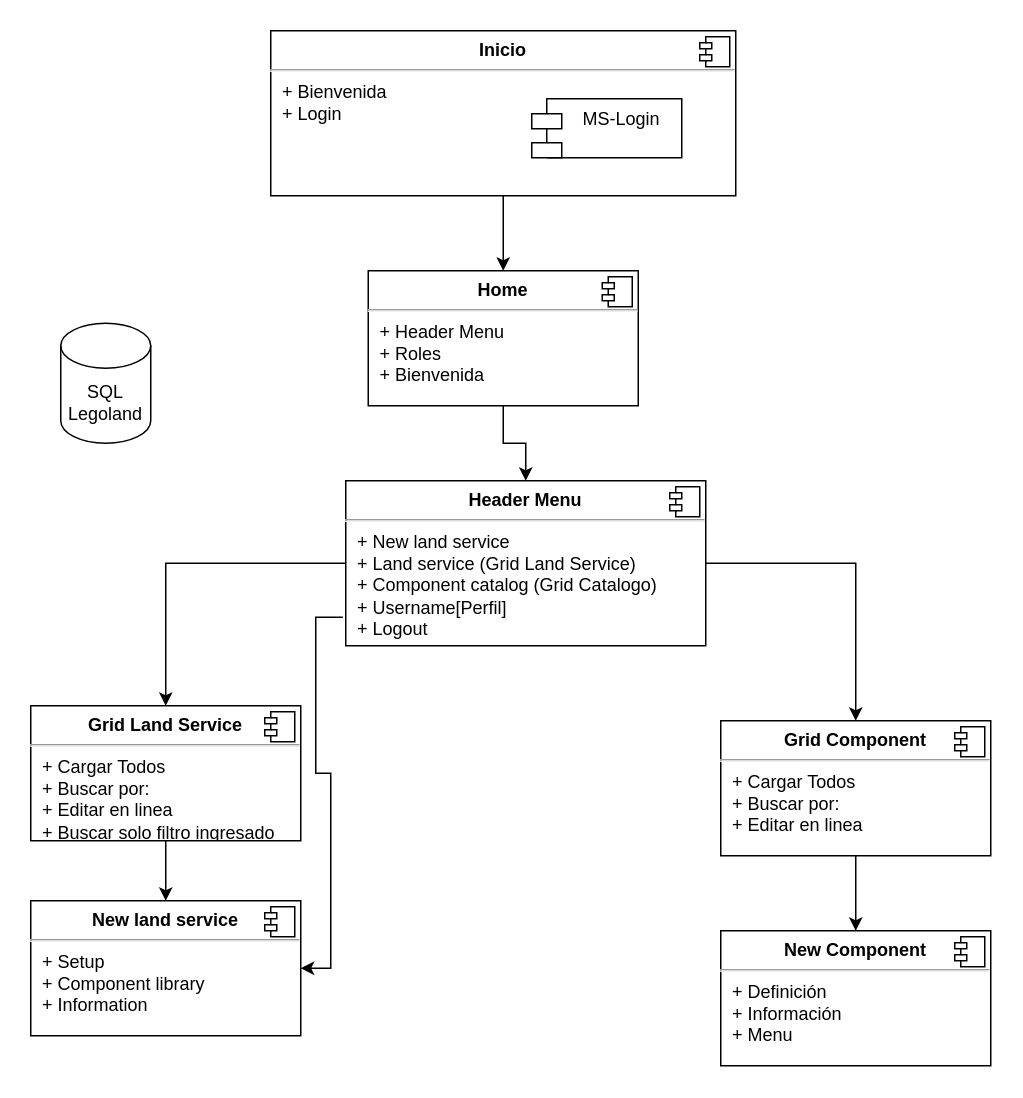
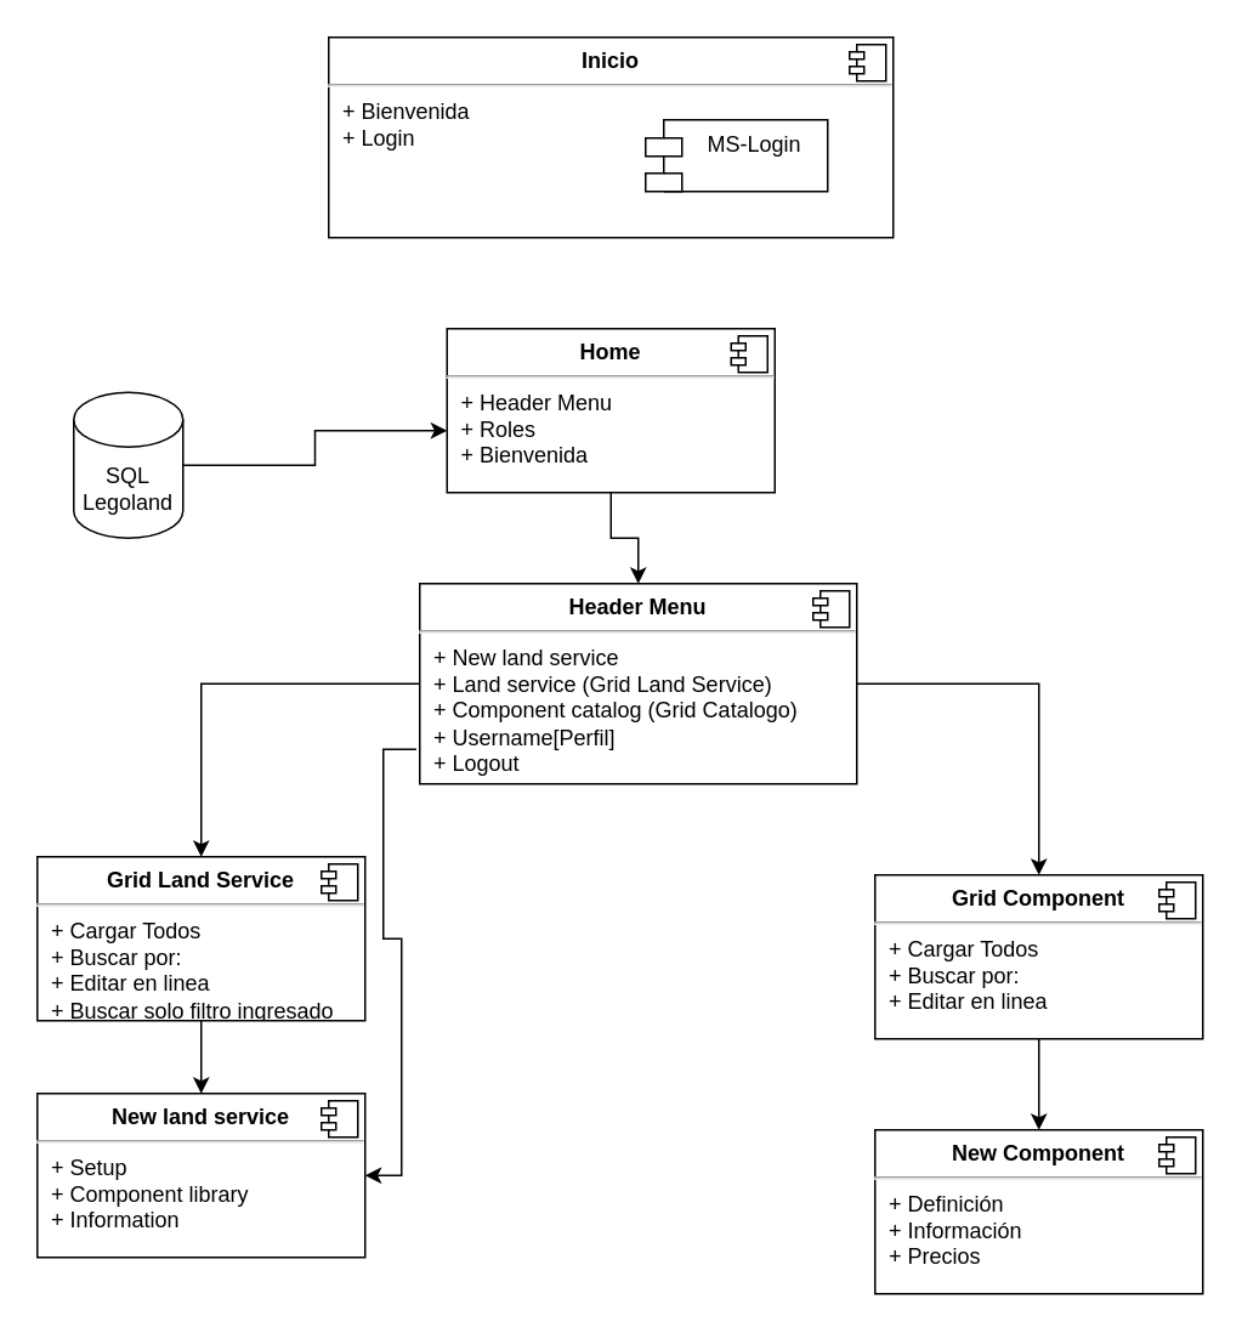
  <mxCell id="0" />
  <mxCell id="1" parent="0" />
  <mxCell id="2" value="SQL&lt;br&gt;Legoland" style="shape=cylinder3;whiteSpace=wrap;html=1;boundedLbl=1;backgroundOutline=1;size=15;" parent="1" vertex="1"><mxGeometry x="40" y="215" width="60" height="80" as="geometry" /></mxCell>
  <mxCell id="3" value="" style="group" parent="1" vertex="1" connectable="0"><mxGeometry x="180" y="20" width="310" height="110" as="geometry" /></mxCell>
  <mxCell id="4" value="&lt;p style=&quot;margin:0px;margin-top:6px;text-align:center;&quot;&gt;&lt;b&gt;Inicio&lt;/b&gt;&lt;/p&gt;&lt;hr&gt;&lt;p style=&quot;margin:0px;margin-left:8px;&quot;&gt;+ Bienvenida&lt;/p&gt;&lt;p style=&quot;margin:0px;margin-left:8px;&quot;&gt;+ Login&lt;/p&gt;" style="align=left;overflow=fill;html=1;dropTarget=0;whiteSpace=wrap;movable=1;resizable=1;rotatable=1;deletable=1;editable=1;locked=0;connectable=1;" parent="3" vertex="1"><mxGeometry width="310" height="110" as="geometry" /></mxCell>
  <mxCell id="5" value="" style="shape=component;jettyWidth=8;jettyHeight=4;movable=1;resizable=1;rotatable=1;deletable=1;editable=1;locked=0;connectable=1;" parent="4" vertex="1"><mxGeometry x="1" width="20" height="20" relative="1" as="geometry"><mxPoint x="-24" y="4" as="offset" /></mxGeometry></mxCell>
  <mxCell id="6" value="MS-Login" style="shape=module;align=left;spacingLeft=20;align=center;verticalAlign=top;whiteSpace=wrap;html=1;movable=1;resizable=1;rotatable=1;deletable=1;editable=1;locked=0;connectable=1;" parent="3" vertex="1"><mxGeometry x="174" y="45.357" width="100" height="39.286" as="geometry" /></mxCell>
- <mxCell id="7" value="" style="endArrow=classic;html=1;rounded=0;exitX=0.5;exitY=1;exitDx=0;exitDy=0;entryX=0.5;entryY=0;entryDx=0;entryDy=0;" parent="1" source="4" target="9" edge="1"><mxGeometry width="50" height="50" relative="1" as="geometry"><mxPoint x="370" y="330" as="sourcePoint" /><mxPoint x="335" y="240" as="targetPoint" /></mxGeometry></mxCell>
  <mxCell id="8" style="edgeStyle=orthogonalEdgeStyle;rounded=0;orthogonalLoop=1;jettySize=auto;html=1;" parent="1" source="9" target="15" edge="1"><mxGeometry relative="1" as="geometry" /></mxCell>
  <mxCell id="9" value="&lt;p style=&quot;margin:0px;margin-top:6px;text-align:center;&quot;&gt;&lt;b&gt;Home&lt;/b&gt;&lt;/p&gt;&lt;hr&gt;&lt;p style=&quot;margin:0px;margin-left:8px;&quot;&gt;+ Header Menu&lt;br&gt;+ Roles&lt;/p&gt;&lt;p style=&quot;margin:0px;margin-left:8px;&quot;&gt;+ Bienvenida&lt;/p&gt;" style="align=left;overflow=fill;html=1;dropTarget=0;whiteSpace=wrap;" parent="1" vertex="1"><mxGeometry x="245" y="180" width="180" height="90" as="geometry" /></mxCell>
  <mxCell id="10" value="" style="shape=component;jettyWidth=8;jettyHeight=4;" parent="9" vertex="1"><mxGeometry x="1" width="20" height="20" relative="1" as="geometry"><mxPoint x="-24" y="4" as="offset" /></mxGeometry></mxCell>
+ <mxCell id="11" style="edgeStyle=orthogonalEdgeStyle;rounded=0;orthogonalLoop=1;jettySize=auto;html=1;entryX=0;entryY=0.622;entryDx=0;entryDy=0;entryPerimeter=0;" parent="1" source="2" target="9" edge="1"><mxGeometry relative="1" as="geometry" /></mxCell>
  <mxCell id="12" style="edgeStyle=orthogonalEdgeStyle;rounded=0;orthogonalLoop=1;jettySize=auto;html=1;entryX=0.5;entryY=0;entryDx=0;entryDy=0;" parent="1" source="15" target="18" edge="1"><mxGeometry relative="1" as="geometry" /></mxCell>
  <mxCell id="13" style="edgeStyle=orthogonalEdgeStyle;rounded=0;orthogonalLoop=1;jettySize=auto;html=1;" parent="1" source="15" target="21" edge="1"><mxGeometry relative="1" as="geometry" /></mxCell>
  <mxCell id="14" style="edgeStyle=orthogonalEdgeStyle;rounded=0;orthogonalLoop=1;jettySize=auto;html=1;entryX=1;entryY=0.5;entryDx=0;entryDy=0;exitX=-0.008;exitY=0.827;exitDx=0;exitDy=0;exitPerimeter=0;" parent="1" source="15" target="23" edge="1"><mxGeometry relative="1" as="geometry" /></mxCell>
  <mxCell id="15" value="&lt;p style=&quot;margin:0px;margin-top:6px;text-align:center;&quot;&gt;&lt;b&gt;Header Menu&lt;/b&gt;&lt;/p&gt;&lt;hr&gt;&lt;p style=&quot;margin:0px;margin-left:8px;&quot;&gt;+ New land service&amp;nbsp;&lt;br&gt;+ Land service (Grid Land Service)&lt;/p&gt;&lt;p style=&quot;margin:0px;margin-left:8px;&quot;&gt;+ Component catalog (Grid Catalogo)&lt;/p&gt;&lt;p style=&quot;margin:0px;margin-left:8px;&quot;&gt;+ Username[Perfil]&lt;/p&gt;&lt;p style=&quot;margin:0px;margin-left:8px;&quot;&gt;+ Logout&lt;/p&gt;" style="align=left;overflow=fill;html=1;dropTarget=0;whiteSpace=wrap;" parent="1" vertex="1"><mxGeometry x="230" y="320" width="240" height="110" as="geometry" /></mxCell>
  <mxCell id="16" value="" style="shape=component;jettyWidth=8;jettyHeight=4;" parent="15" vertex="1"><mxGeometry x="1" width="20" height="20" relative="1" as="geometry"><mxPoint x="-24" y="4" as="offset" /></mxGeometry></mxCell>
  <mxCell id="17" style="edgeStyle=orthogonalEdgeStyle;rounded=0;orthogonalLoop=1;jettySize=auto;html=1;" parent="1" source="18" target="23" edge="1"><mxGeometry relative="1" as="geometry" /></mxCell>
  <mxCell id="18" value="&lt;p style=&quot;margin:0px;margin-top:6px;text-align:center;&quot;&gt;&lt;b&gt;Grid Land Service&lt;/b&gt;&lt;/p&gt;&lt;hr&gt;&lt;p style=&quot;margin:0px;margin-left:8px;&quot;&gt;+ Cargar Todos&lt;br&gt;+ Buscar por:&lt;/p&gt;&lt;p style=&quot;margin:0px;margin-left:8px;&quot;&gt;+ Editar en linea&lt;/p&gt;&lt;p style=&quot;margin:0px;margin-left:8px;&quot;&gt;+ Buscar solo filtro ingresado&lt;/p&gt;" style="align=left;overflow=fill;html=1;dropTarget=0;whiteSpace=wrap;" parent="1" vertex="1"><mxGeometry x="20" y="470" width="180" height="90" as="geometry" /></mxCell>
  <mxCell id="19" value="" style="shape=component;jettyWidth=8;jettyHeight=4;" parent="18" vertex="1"><mxGeometry x="1" width="20" height="20" relative="1" as="geometry"><mxPoint x="-24" y="4" as="offset" /></mxGeometry></mxCell>
  <mxCell id="20" style="edgeStyle=orthogonalEdgeStyle;rounded=0;orthogonalLoop=1;jettySize=auto;html=1;entryX=0.5;entryY=0;entryDx=0;entryDy=0;" parent="1" source="21" target="25" edge="1"><mxGeometry relative="1" as="geometry" /></mxCell>
  <mxCell id="21" value="&lt;p style=&quot;margin:0px;margin-top:6px;text-align:center;&quot;&gt;&lt;b&gt;Grid Component&lt;/b&gt;&lt;/p&gt;&lt;hr&gt;&lt;p style=&quot;margin:0px;margin-left:8px;&quot;&gt;+ Cargar Todos&lt;br&gt;+ Buscar por:&amp;nbsp;&lt;/p&gt;&lt;p style=&quot;margin:0px;margin-left:8px;&quot;&gt;+ Editar en linea&amp;nbsp;&amp;nbsp;&lt;/p&gt;" style="align=left;overflow=fill;html=1;dropTarget=0;whiteSpace=wrap;" parent="1" vertex="1"><mxGeometry x="480" y="480" width="180" height="90" as="geometry" /></mxCell>
  <mxCell id="22" value="" style="shape=component;jettyWidth=8;jettyHeight=4;" parent="21" vertex="1"><mxGeometry x="1" width="20" height="20" relative="1" as="geometry"><mxPoint x="-24" y="4" as="offset" /></mxGeometry></mxCell>
  <mxCell id="23" value="&lt;p style=&quot;margin:0px;margin-top:6px;text-align:center;&quot;&gt;&lt;b&gt;New land service&lt;/b&gt;&lt;/p&gt;&lt;hr&gt;&lt;p style=&quot;margin:0px;margin-left:8px;&quot;&gt;+ Setup&lt;br&gt;+ Component library&lt;/p&gt;&lt;p style=&quot;margin:0px;margin-left:8px;&quot;&gt;+ Information&lt;/p&gt;" style="align=left;overflow=fill;html=1;dropTarget=0;whiteSpace=wrap;" parent="1" vertex="1"><mxGeometry x="20" y="600" width="180" height="90" as="geometry" /></mxCell>
  <mxCell id="24" value="" style="shape=component;jettyWidth=8;jettyHeight=4;" parent="23" vertex="1"><mxGeometry x="1" width="20" height="20" relative="1" as="geometry"><mxPoint x="-24" y="4" as="offset" /></mxGeometry></mxCell>
- <mxCell id="25" value="&lt;p style=&quot;margin:0px;margin-top:6px;text-align:center;&quot;&gt;&lt;b&gt;New Component&lt;/b&gt;&lt;/p&gt;&lt;hr&gt;&lt;p style=&quot;margin:0px;margin-left:8px;&quot;&gt;+ Definición&lt;br&gt;+ Información&lt;/p&gt;&lt;p style=&quot;margin:0px;margin-left:8px;&quot;&gt;+ Menu&lt;/p&gt;" style="align=left;overflow=fill;html=1;dropTarget=0;whiteSpace=wrap;" parent="1" vertex="1"><mxGeometry x="480" y="620" width="180" height="90" as="geometry" /></mxCell>
+ <mxCell id="25" value="&lt;p style=&quot;margin:0px;margin-top:6px;text-align:center;&quot;&gt;&lt;b&gt;New Component&lt;/b&gt;&lt;/p&gt;&lt;hr&gt;&lt;p style=&quot;margin:0px;margin-left:8px;&quot;&gt;+ Definición&lt;br&gt;+ Información&lt;/p&gt;&lt;p style=&quot;margin:0px;margin-left:8px;&quot;&gt;+ Precios&lt;/p&gt;" style="align=left;overflow=fill;html=1;dropTarget=0;whiteSpace=wrap;" parent="1" vertex="1"><mxGeometry x="480" y="620" width="180" height="90" as="geometry" /></mxCell>
  <mxCell id="26" value="" style="shape=component;jettyWidth=8;jettyHeight=4;" parent="25" vertex="1"><mxGeometry x="1" width="20" height="20" relative="1" as="geometry"><mxPoint x="-24" y="4" as="offset" /></mxGeometry></mxCell>
